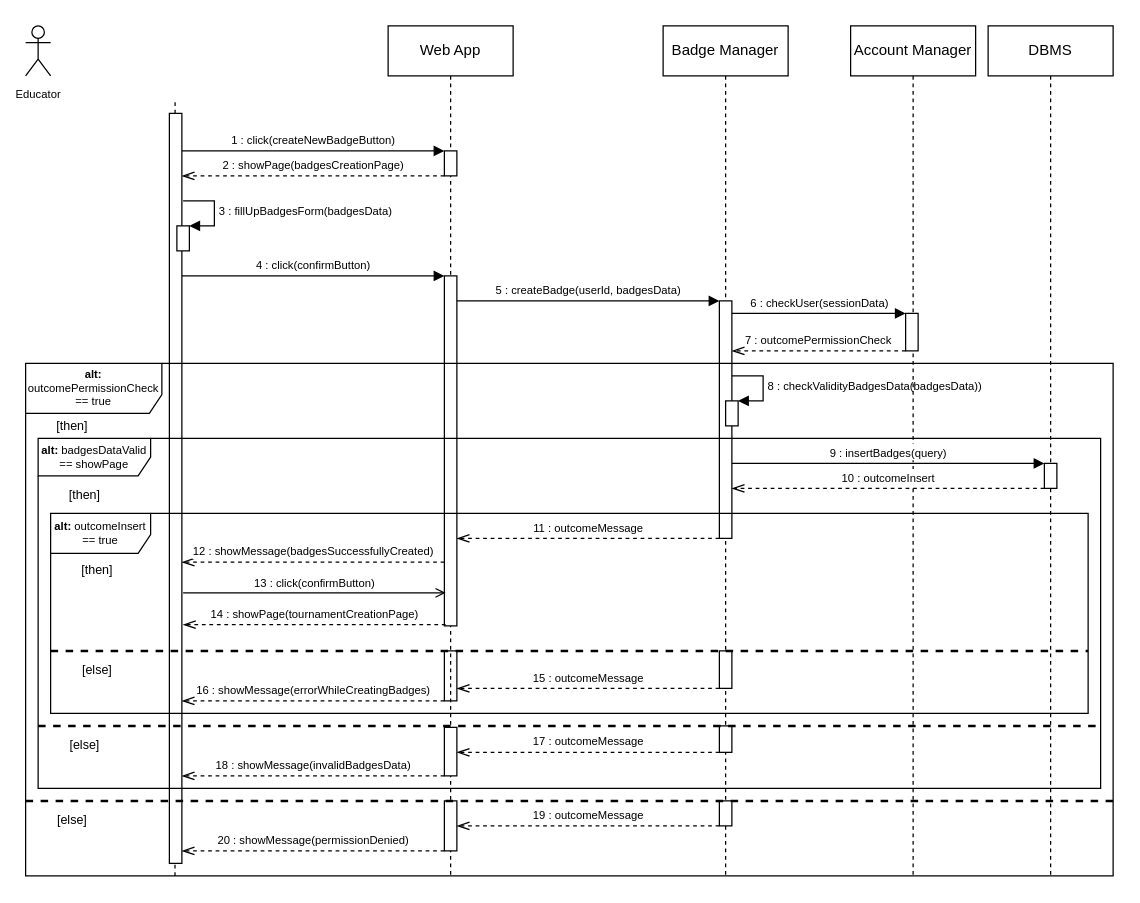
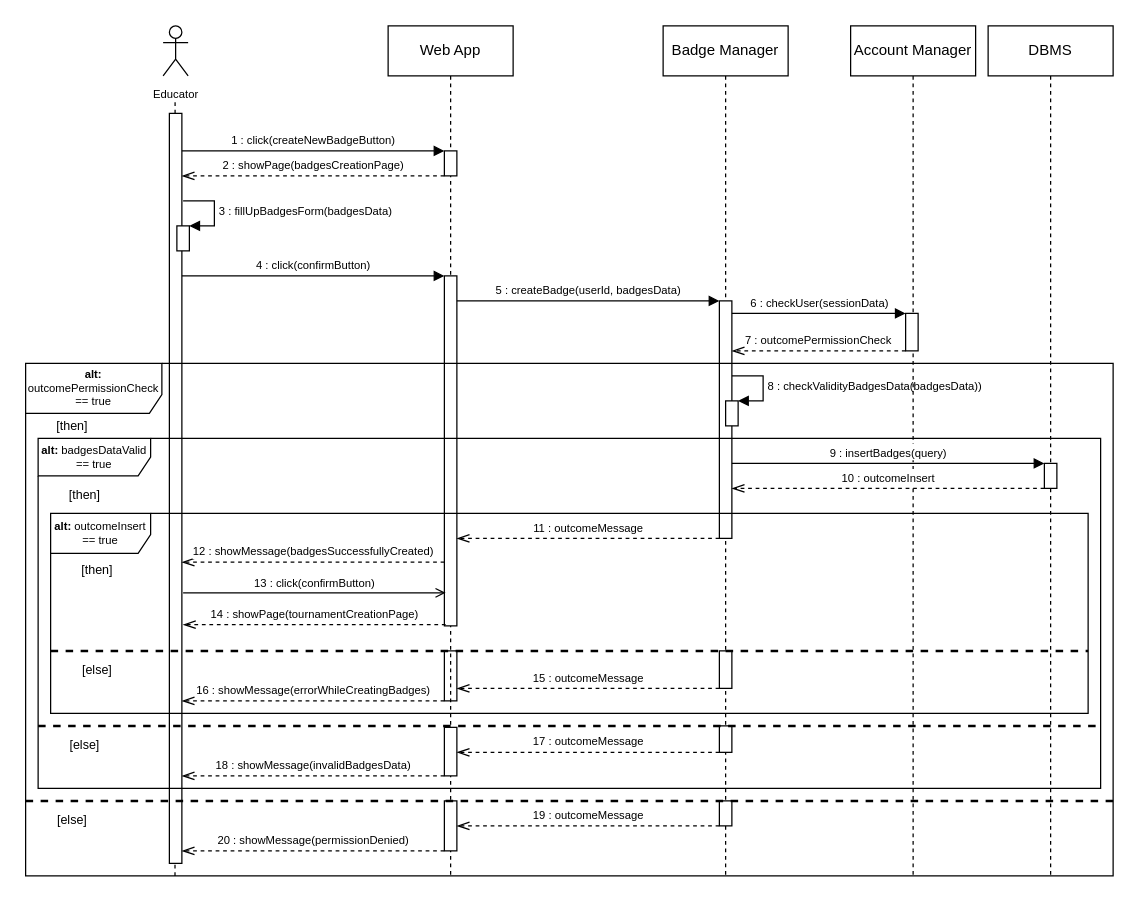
  <mxCell id="0" />
  <mxCell id="1" parent="0" />
  <mxCell id="2" value="Badge Manager" style="shape=umlLifeline;perimeter=lifelinePerimeter;whiteSpace=wrap;html=1;container=1;dropTarget=0;collapsible=0;recursiveResize=0;outlineConnect=0;portConstraint=eastwest;newEdgeStyle={&quot;curved&quot;:0,&quot;rounded&quot;:0};" parent="1" vertex="1"><mxGeometry x="530" y="20" width="100" height="680" as="geometry" /></mxCell>
  <mxCell id="3" value="" style="html=1;points=[];perimeter=orthogonalPerimeter;outlineConnect=0;targetShapes=umlLifeline;portConstraint=eastwest;newEdgeStyle={&quot;edgeStyle&quot;:&quot;elbowEdgeStyle&quot;,&quot;elbow&quot;:&quot;vertical&quot;,&quot;curved&quot;:0,&quot;rounded&quot;:0};" parent="2" vertex="1"><mxGeometry x="45" y="220" width="10" height="190" as="geometry" /></mxCell>
  <mxCell id="4" value="" style="html=1;points=[[0,0,0,0,5],[0,1,0,0,-5],[1,0,0,0,5],[1,1,0,0,-5]];perimeter=orthogonalPerimeter;outlineConnect=0;targetShapes=umlLifeline;portConstraint=eastwest;newEdgeStyle={&quot;curved&quot;:0,&quot;rounded&quot;:0};" parent="2" vertex="1"><mxGeometry x="50" y="300" width="10" height="20" as="geometry" /></mxCell>
  <mxCell id="5" value="&lt;font style=&quot;font-size: 9px;&quot;&gt;8 : checkValidityBadgesData(badgesData))&lt;/font&gt;" style="html=1;align=left;spacingLeft=2;endArrow=block;rounded=0;edgeStyle=orthogonalEdgeStyle;curved=0;rounded=0;" parent="2" target="4" edge="1"><mxGeometry relative="1" as="geometry"><mxPoint x="55" y="280" as="sourcePoint" /><Array as="points"><mxPoint x="80" y="280" /><mxPoint x="80" y="300" /></Array></mxGeometry></mxCell>
  <mxCell id="6" value="" style="html=1;points=[];perimeter=orthogonalPerimeter;outlineConnect=0;targetShapes=umlLifeline;portConstraint=eastwest;newEdgeStyle={&quot;edgeStyle&quot;:&quot;elbowEdgeStyle&quot;,&quot;elbow&quot;:&quot;vertical&quot;,&quot;curved&quot;:0,&quot;rounded&quot;:0};" parent="2" vertex="1"><mxGeometry x="-175" y="500" width="10" height="40" as="geometry" /></mxCell>
  <mxCell id="7" value="&lt;font style=&quot;font-size: 9px;&quot;&gt;16 : showMessage(errorWhileCreatingBadges)&lt;/font&gt;" style="html=1;verticalAlign=bottom;endArrow=openThin;dashed=1;endSize=8;edgeStyle=elbowEdgeStyle;elbow=horizontal;curved=0;rounded=0;endFill=0;" parent="2" source="6" edge="1"><mxGeometry relative="1" as="geometry"><mxPoint x="-385" y="540" as="targetPoint" /><Array as="points"><mxPoint x="-190" y="540" /></Array><mxPoint x="-141" y="610" as="sourcePoint" /></mxGeometry></mxCell>
  <mxCell id="8" value="" style="html=1;points=[];perimeter=orthogonalPerimeter;outlineConnect=0;targetShapes=umlLifeline;portConstraint=eastwest;newEdgeStyle={&quot;edgeStyle&quot;:&quot;elbowEdgeStyle&quot;,&quot;elbow&quot;:&quot;vertical&quot;,&quot;curved&quot;:0,&quot;rounded&quot;:0};" parent="2" vertex="1"><mxGeometry x="45" y="500" width="10" height="30" as="geometry" /></mxCell>
  <mxCell id="9" value="&lt;font style=&quot;font-size: 9px;&quot;&gt;15 : outcomeMessage&lt;/font&gt;" style="html=1;verticalAlign=bottom;endArrow=openThin;dashed=1;endSize=8;edgeStyle=elbowEdgeStyle;elbow=horizontal;curved=0;rounded=0;endFill=0;" parent="2" source="8" target="6" edge="1"><mxGeometry relative="1" as="geometry"><mxPoint x="-126" y="550" as="targetPoint" /><Array as="points"><mxPoint x="-60" y="530" /></Array><mxPoint x="24" y="550" as="sourcePoint" /></mxGeometry></mxCell>
  <mxCell id="10" value="Web App" style="shape=umlLifeline;perimeter=lifelinePerimeter;whiteSpace=wrap;html=1;container=0;dropTarget=0;collapsible=0;recursiveResize=0;outlineConnect=0;portConstraint=eastwest;newEdgeStyle={&quot;edgeStyle&quot;:&quot;elbowEdgeStyle&quot;,&quot;elbow&quot;:&quot;vertical&quot;,&quot;curved&quot;:0,&quot;rounded&quot;:0};" parent="1" vertex="1"><mxGeometry x="310" y="20" width="100" height="680" as="geometry" /></mxCell>
  <mxCell id="11" value="" style="html=1;points=[];perimeter=orthogonalPerimeter;outlineConnect=0;targetShapes=umlLifeline;portConstraint=eastwest;newEdgeStyle={&quot;edgeStyle&quot;:&quot;elbowEdgeStyle&quot;,&quot;elbow&quot;:&quot;vertical&quot;,&quot;curved&quot;:0,&quot;rounded&quot;:0};" parent="10" vertex="1"><mxGeometry x="45" y="200" width="10" height="280" as="geometry" /></mxCell>
  <mxCell id="12" value="" style="html=1;points=[];perimeter=orthogonalPerimeter;outlineConnect=0;targetShapes=umlLifeline;portConstraint=eastwest;newEdgeStyle={&quot;edgeStyle&quot;:&quot;elbowEdgeStyle&quot;,&quot;elbow&quot;:&quot;vertical&quot;,&quot;curved&quot;:0,&quot;rounded&quot;:0};" parent="10" vertex="1"><mxGeometry x="45" y="100" width="10" height="20" as="geometry" /></mxCell>
  <mxCell id="13" value="" style="html=1;points=[];perimeter=orthogonalPerimeter;outlineConnect=0;targetShapes=umlLifeline;portConstraint=eastwest;newEdgeStyle={&quot;edgeStyle&quot;:&quot;elbowEdgeStyle&quot;,&quot;elbow&quot;:&quot;vertical&quot;,&quot;curved&quot;:0,&quot;rounded&quot;:0};" parent="10" vertex="1"><mxGeometry x="265" y="560" width="10" height="21.18" as="geometry" /></mxCell>
  <mxCell id="14" value="" style="html=1;points=[];perimeter=orthogonalPerimeter;outlineConnect=0;targetShapes=umlLifeline;portConstraint=eastwest;newEdgeStyle={&quot;edgeStyle&quot;:&quot;elbowEdgeStyle&quot;,&quot;elbow&quot;:&quot;vertical&quot;,&quot;curved&quot;:0,&quot;rounded&quot;:0};" parent="10" vertex="1"><mxGeometry x="45" y="561.18" width="10" height="38.82" as="geometry" /></mxCell>
  <mxCell id="15" value="&lt;font style=&quot;font-size: 9px;&quot;&gt;17 : outcomeMessage&lt;/font&gt;" style="html=1;verticalAlign=bottom;endArrow=openThin;dashed=1;endSize=8;edgeStyle=elbowEdgeStyle;elbow=horizontal;curved=0;rounded=0;endFill=0;" parent="10" source="13" target="14" edge="1"><mxGeometry relative="1" as="geometry"><mxPoint x="50" y="571.18" as="targetPoint" /><Array as="points"><mxPoint x="150" y="581.18" /></Array><mxPoint x="184" y="628.18" as="sourcePoint" /></mxGeometry></mxCell>
  <mxCell id="16" value="&lt;font style=&quot;font-size: 9px;&quot;&gt;18 : showMessage(invalidBadgesData)&lt;/font&gt;" style="html=1;verticalAlign=bottom;endArrow=openThin;dashed=1;endSize=8;edgeStyle=elbowEdgeStyle;elbow=vertical;curved=0;rounded=0;endFill=0;" parent="10" source="14" edge="1"><mxGeometry relative="1" as="geometry"><mxPoint x="-165" y="600" as="targetPoint" /><Array as="points"><mxPoint x="-20" y="600" /></Array><mxPoint x="75" y="600" as="sourcePoint" /></mxGeometry></mxCell>
  <mxCell id="17" value="DBMS" style="shape=umlLifeline;perimeter=lifelinePerimeter;whiteSpace=wrap;html=1;container=0;dropTarget=0;collapsible=0;recursiveResize=0;outlineConnect=0;portConstraint=eastwest;newEdgeStyle={&quot;curved&quot;:0,&quot;rounded&quot;:0};" parent="1" vertex="1"><mxGeometry x="790" y="20" width="100" height="680" as="geometry" /></mxCell>
- <mxCell id="18" value="&lt;font style=&quot;font-size: 9px;&quot;&gt;Educator&lt;/font&gt;" style="shape=umlActor;verticalLabelPosition=bottom;verticalAlign=top;html=1;outlineConnect=0;" parent="1" vertex="1"><mxGeometry x="20" y="20" width="20" height="40" as="geometry" /></mxCell>
+ <mxCell id="18" value="&lt;font style=&quot;font-size: 9px;&quot;&gt;Educator&lt;/font&gt;" style="shape=umlActor;verticalLabelPosition=bottom;verticalAlign=top;html=1;outlineConnect=0;" parent="1" vertex="1"><mxGeometry x="130" y="20" width="20" height="40" as="geometry" /></mxCell>
  <mxCell id="19" value="" style="endArrow=none;dashed=1;html=1;rounded=0;" parent="1" edge="1"><mxGeometry width="50" height="50" relative="1" as="geometry"><mxPoint x="140" y="110" as="sourcePoint" /><mxPoint x="140" y="100" as="targetPoint" /></mxGeometry></mxCell>
  <mxCell id="20" value="" style="html=1;points=[];perimeter=orthogonalPerimeter;outlineConnect=0;targetShapes=umlLifeline;portConstraint=eastwest;newEdgeStyle={&quot;edgeStyle&quot;:&quot;elbowEdgeStyle&quot;,&quot;elbow&quot;:&quot;vertical&quot;,&quot;curved&quot;:0,&quot;rounded&quot;:0};" parent="1" vertex="1"><mxGeometry x="135" y="90" width="10" height="600" as="geometry" /></mxCell>
  <mxCell id="21" value="&lt;font style=&quot;font-size: 9px;&quot;&gt;1 : click(createNewBadgeButton)&lt;/font&gt;" style="html=1;verticalAlign=bottom;endArrow=block;edgeStyle=elbowEdgeStyle;elbow=vertical;curved=0;rounded=0;" parent="1" source="20" edge="1"><mxGeometry relative="1" as="geometry"><mxPoint x="145" y="120" as="sourcePoint" /><Array as="points"><mxPoint x="250" y="120" /></Array><mxPoint x="355" y="120" as="targetPoint" /></mxGeometry></mxCell>
  <mxCell id="22" value="&lt;font style=&quot;font-size: 9px;&quot;&gt;2 : showPage(badgesCreationPage)&lt;/font&gt;" style="html=1;verticalAlign=bottom;endArrow=openThin;dashed=1;endSize=8;edgeStyle=elbowEdgeStyle;elbow=vertical;curved=0;rounded=0;endFill=0;" parent="1" edge="1"><mxGeometry relative="1" as="geometry"><mxPoint x="145" y="140" as="targetPoint" /><Array as="points"><mxPoint x="235" y="140" /></Array><mxPoint x="355" y="140" as="sourcePoint" /></mxGeometry></mxCell>
  <mxCell id="23" value="Account Manager" style="shape=umlLifeline;perimeter=lifelinePerimeter;whiteSpace=wrap;html=1;container=1;dropTarget=0;collapsible=0;recursiveResize=0;outlineConnect=0;portConstraint=eastwest;newEdgeStyle={&quot;curved&quot;:0,&quot;rounded&quot;:0};" parent="1" vertex="1"><mxGeometry x="680" y="20" width="100" height="680" as="geometry" /></mxCell>
  <mxCell id="24" value="" style="html=1;points=[];perimeter=orthogonalPerimeter;outlineConnect=0;targetShapes=umlLifeline;portConstraint=eastwest;newEdgeStyle={&quot;edgeStyle&quot;:&quot;elbowEdgeStyle&quot;,&quot;elbow&quot;:&quot;vertical&quot;,&quot;curved&quot;:0,&quot;rounded&quot;:0};" parent="23" vertex="1"><mxGeometry x="44" y="230" width="10" height="30" as="geometry" /></mxCell>
  <mxCell id="25" value="&lt;font style=&quot;font-size: 9px;&quot;&gt;5 : createBadge(userId, badgesData)&lt;/font&gt;" style="html=1;verticalAlign=bottom;endArrow=block;edgeStyle=elbowEdgeStyle;elbow=horizontal;curved=0;rounded=0;" parent="1" source="11" target="3" edge="1"><mxGeometry relative="1" as="geometry"><mxPoint x="364" y="250" as="sourcePoint" /><Array as="points"><mxPoint x="479" y="240" /></Array><mxPoint x="544" y="250" as="targetPoint" /><mxPoint as="offset" /></mxGeometry></mxCell>
  <mxCell id="26" value="" style="endArrow=none;dashed=1;html=1;rounded=0;" parent="1" edge="1"><mxGeometry width="50" height="50" relative="1" as="geometry"><mxPoint x="139.57" y="90" as="sourcePoint" /><mxPoint x="139.57" y="80" as="targetPoint" /></mxGeometry></mxCell>
  <mxCell id="27" value="" style="html=1;points=[[0,0,0,0,5],[0,1,0,0,-5],[1,0,0,0,5],[1,1,0,0,-5]];perimeter=orthogonalPerimeter;outlineConnect=0;targetShapes=umlLifeline;portConstraint=eastwest;newEdgeStyle={&quot;curved&quot;:0,&quot;rounded&quot;:0};" parent="1" vertex="1"><mxGeometry x="141" y="180" width="10" height="20" as="geometry" /></mxCell>
  <mxCell id="28" value="&lt;font style=&quot;font-size: 9px;&quot;&gt;3 : fillUpBadgesForm(badgesData)&lt;/font&gt;" style="html=1;align=left;spacingLeft=2;endArrow=block;rounded=0;edgeStyle=orthogonalEdgeStyle;curved=0;rounded=0;" parent="1" target="27" edge="1"><mxGeometry relative="1" as="geometry"><mxPoint x="146" y="160" as="sourcePoint" /><Array as="points"><mxPoint x="171" y="160" /><mxPoint x="171" y="180" /></Array></mxGeometry></mxCell>
  <mxCell id="29" value="&lt;font style=&quot;font-size: 9px;&quot;&gt;4 : click(confirmButton)&lt;/font&gt;" style="html=1;verticalAlign=bottom;endArrow=block;edgeStyle=elbowEdgeStyle;elbow=horizontal;curved=0;rounded=0;" parent="1" source="20" target="11" edge="1"><mxGeometry relative="1" as="geometry"><mxPoint x="145" y="240" as="sourcePoint" /><Array as="points"><mxPoint x="290" y="220" /></Array><mxPoint x="355" y="240" as="targetPoint" /></mxGeometry></mxCell>
  <mxCell id="30" value="&lt;font style=&quot;font-size: 9px;&quot;&gt;20 : showMessage(permissionDenied)&lt;/font&gt;" style="html=1;verticalAlign=bottom;endArrow=openThin;dashed=1;endSize=8;edgeStyle=elbowEdgeStyle;elbow=vertical;curved=0;rounded=0;endFill=0;" parent="1" source="32" edge="1"><mxGeometry relative="1" as="geometry"><mxPoint x="145" y="680" as="targetPoint" /><Array as="points"><mxPoint x="330" y="680" /></Array><mxPoint x="333" y="788.18" as="sourcePoint" /></mxGeometry></mxCell>
  <mxCell id="31" value="" style="html=1;points=[];perimeter=orthogonalPerimeter;outlineConnect=0;targetShapes=umlLifeline;portConstraint=eastwest;newEdgeStyle={&quot;edgeStyle&quot;:&quot;elbowEdgeStyle&quot;,&quot;elbow&quot;:&quot;vertical&quot;,&quot;curved&quot;:0,&quot;rounded&quot;:0};" parent="1" vertex="1"><mxGeometry x="575" y="640" width="10" height="20" as="geometry" /></mxCell>
  <mxCell id="32" value="" style="html=1;points=[];perimeter=orthogonalPerimeter;outlineConnect=0;targetShapes=umlLifeline;portConstraint=eastwest;newEdgeStyle={&quot;edgeStyle&quot;:&quot;elbowEdgeStyle&quot;,&quot;elbow&quot;:&quot;vertical&quot;,&quot;curved&quot;:0,&quot;rounded&quot;:0};" parent="1" vertex="1"><mxGeometry x="355" y="640" width="10" height="40" as="geometry" /></mxCell>
  <mxCell id="33" value="&lt;font style=&quot;font-size: 9px;&quot;&gt;19 : outcomeMessage&lt;/font&gt;" style="html=1;verticalAlign=bottom;endArrow=openThin;dashed=1;endSize=8;edgeStyle=elbowEdgeStyle;elbow=vertical;curved=0;rounded=0;endFill=0;" parent="1" source="31" target="32" edge="1"><mxGeometry relative="1" as="geometry"><mxPoint x="364" y="758.18" as="targetPoint" /><Array as="points"><mxPoint x="450" y="660" /></Array><mxPoint x="494" y="758.18" as="sourcePoint" /></mxGeometry></mxCell>
  <mxCell id="34" value="&lt;p style=&quot;line-height: 120%; font-size: 9px;&quot;&gt;&lt;b&gt;alt: &lt;/b&gt;outcomePermissionCheck == true&lt;/p&gt;" style="shape=umlFrame;whiteSpace=wrap;html=1;pointerEvents=0;width=109;height=40;verticalAlign=middle;horizontal=1;labelPosition=center;verticalLabelPosition=middle;align=center;" parent="1" vertex="1"><mxGeometry x="20" y="290" width="870" height="410" as="geometry" /></mxCell>
  <mxCell id="35" value="[then]" style="text;html=1;strokeColor=none;fillColor=none;align=center;verticalAlign=middle;whiteSpace=wrap;rounded=0;fontSize=10;" parent="1" vertex="1"><mxGeometry x="40" y="335" width="35" height="10" as="geometry" /></mxCell>
  <mxCell id="36" value="[else]" style="text;html=1;strokeColor=none;fillColor=none;align=center;verticalAlign=middle;whiteSpace=wrap;rounded=0;fontSize=10;" parent="1" vertex="1"><mxGeometry x="50" y="590" width="35" height="10" as="geometry" /></mxCell>
  <mxCell id="37" value="[then]" style="text;html=1;strokeColor=none;fillColor=none;align=center;verticalAlign=middle;whiteSpace=wrap;rounded=0;fontSize=10;" parent="1" vertex="1"><mxGeometry x="60" y="450" width="35" height="10" as="geometry" /></mxCell>
  <mxCell id="38" value="&lt;font style=&quot;font-size: 9px;&quot;&gt;11 : outcomeMessage&lt;/font&gt;" style="html=1;verticalAlign=bottom;endArrow=openThin;dashed=1;endSize=8;edgeStyle=elbowEdgeStyle;elbow=horizontal;curved=0;rounded=0;endFill=0;" parent="1" source="3" target="11" edge="1"><mxGeometry relative="1" as="geometry"><mxPoint x="364" y="680" as="targetPoint" /><Array as="points"><mxPoint x="560" y="430" /></Array><mxPoint x="544" y="680" as="sourcePoint" /></mxGeometry></mxCell>
  <mxCell id="39" value="&lt;font style=&quot;font-size: 9px;&quot;&gt;12 : showMessage(badgesSuccessfullyCreated)&lt;/font&gt;" style="html=1;verticalAlign=bottom;endArrow=openThin;dashed=1;endSize=8;edgeStyle=elbowEdgeStyle;elbow=vertical;curved=0;rounded=0;endFill=0;" parent="1" edge="1"><mxGeometry relative="1" as="geometry"><mxPoint x="145" y="449" as="targetPoint" /><Array as="points"><mxPoint x="350" y="449" /></Array><mxPoint x="355" y="449" as="sourcePoint" /></mxGeometry></mxCell>
  <mxCell id="40" value="[else]" style="text;html=1;strokeColor=none;fillColor=none;align=center;verticalAlign=middle;whiteSpace=wrap;rounded=0;fontSize=10;" parent="1" vertex="1"><mxGeometry x="60" y="530" width="35" height="10" as="geometry" /></mxCell>
  <mxCell id="41" value="" style="endArrow=none;dashed=1;html=1;rounded=0;" parent="1" edge="1"><mxGeometry width="50" height="50" relative="1" as="geometry"><mxPoint x="139.5" y="700" as="sourcePoint" /><mxPoint x="139.5" y="690" as="targetPoint" /></mxGeometry></mxCell>
  <mxCell id="42" value="" style="html=1;points=[];perimeter=orthogonalPerimeter;outlineConnect=0;targetShapes=umlLifeline;portConstraint=eastwest;newEdgeStyle={&quot;edgeStyle&quot;:&quot;elbowEdgeStyle&quot;,&quot;elbow&quot;:&quot;vertical&quot;,&quot;curved&quot;:0,&quot;rounded&quot;:0};" parent="1" vertex="1"><mxGeometry x="835" y="370" width="10" height="20" as="geometry" /></mxCell>
  <mxCell id="43" value="&lt;font style=&quot;font-size: 9px;&quot;&gt;9 : insertBadges(query)&lt;/font&gt;" style="html=1;verticalAlign=bottom;endArrow=block;edgeStyle=elbowEdgeStyle;elbow=vertical;curved=0;rounded=0;" parent="1" target="42" edge="1"><mxGeometry relative="1" as="geometry"><mxPoint x="585" y="370" as="sourcePoint" /><Array as="points"><mxPoint x="760" y="370" /></Array><mxPoint x="1000" y="380" as="targetPoint" /><mxPoint as="offset" /></mxGeometry></mxCell>
  <mxCell id="44" value="&lt;font style=&quot;font-size: 9px;&quot;&gt;10 : outcomeInsert&lt;/font&gt;" style="html=1;verticalAlign=bottom;endArrow=openThin;dashed=1;endSize=8;edgeStyle=elbowEdgeStyle;elbow=horizontal;curved=0;rounded=0;endFill=0;" parent="1" source="42" edge="1"><mxGeometry relative="1" as="geometry"><mxPoint x="585" y="390" as="targetPoint" /><Array as="points"><mxPoint x="790" y="390" /></Array><mxPoint x="995" y="390" as="sourcePoint" /></mxGeometry></mxCell>
  <mxCell id="45" value="&lt;p style=&quot;line-height: 120%; font-size: 9px;&quot;&gt;&lt;b&gt;alt: &lt;/b&gt;outcomeInsert == true&lt;/p&gt;" style="shape=umlFrame;whiteSpace=wrap;html=1;pointerEvents=0;width=80;height=32;verticalAlign=middle;horizontal=1;labelPosition=center;verticalLabelPosition=middle;align=center;" parent="1" vertex="1"><mxGeometry x="40" y="410" width="830" height="160" as="geometry" /></mxCell>
- <mxCell id="46" value="&lt;p style=&quot;line-height: 120%; font-size: 9px;&quot;&gt;&lt;b&gt;alt: &lt;/b&gt;badgesDataValid == showPage&lt;/p&gt;" style="shape=umlFrame;whiteSpace=wrap;html=1;pointerEvents=0;width=90;height=30;verticalAlign=middle;horizontal=1;labelPosition=center;verticalLabelPosition=middle;align=center;" parent="1" vertex="1"><mxGeometry x="30" y="350" width="850" height="280" as="geometry" /></mxCell>
+ <mxCell id="46" value="&lt;p style=&quot;line-height: 120%; font-size: 9px;&quot;&gt;&lt;b&gt;alt: &lt;/b&gt;badgesDataValid == true&lt;/p&gt;" style="shape=umlFrame;whiteSpace=wrap;html=1;pointerEvents=0;width=90;height=30;verticalAlign=middle;horizontal=1;labelPosition=center;verticalLabelPosition=middle;align=center;" parent="1" vertex="1"><mxGeometry x="30" y="350" width="850" height="280" as="geometry" /></mxCell>
  <mxCell id="47" value="[then]" style="text;html=1;strokeColor=none;fillColor=none;align=center;verticalAlign=middle;whiteSpace=wrap;rounded=0;fontSize=10;" parent="1" vertex="1"><mxGeometry x="50" y="390" width="35" height="10" as="geometry" /></mxCell>
  <mxCell id="48" value="" style="endArrow=none;dashed=1;html=1;rounded=0;strokeWidth=2;" parent="1" edge="1"><mxGeometry width="50" height="50" relative="1" as="geometry"><mxPoint x="30" y="580" as="sourcePoint" /><mxPoint x="880" y="580" as="targetPoint" /></mxGeometry></mxCell>
  <mxCell id="49" value="" style="endArrow=none;dashed=1;html=1;rounded=0;strokeWidth=2;" parent="1" edge="1"><mxGeometry width="50" height="50" relative="1" as="geometry"><mxPoint x="40" y="520" as="sourcePoint" /><mxPoint x="870" y="520" as="targetPoint" /></mxGeometry></mxCell>
  <mxCell id="50" value="[else]" style="text;html=1;strokeColor=none;fillColor=none;align=center;verticalAlign=middle;whiteSpace=wrap;rounded=0;fontSize=10;" parent="1" vertex="1"><mxGeometry x="40" y="650" width="35" height="10" as="geometry" /></mxCell>
  <mxCell id="51" value="&lt;font style=&quot;font-size: 9px;&quot;&gt;13 : click(confirmButton)&lt;/font&gt;" style="html=1;verticalAlign=bottom;endArrow=open;edgeStyle=elbowEdgeStyle;elbow=horizontal;curved=0;rounded=0;endFill=0;" parent="1" edge="1"><mxGeometry relative="1" as="geometry"><mxPoint x="146" y="473.58" as="sourcePoint" /><Array as="points"><mxPoint x="260" y="473.58" /></Array><mxPoint x="356" y="473.58" as="targetPoint" /></mxGeometry></mxCell>
  <mxCell id="52" value="&lt;font style=&quot;font-size: 9px;&quot;&gt;14 : showPage(tournamentCreationPage)&lt;/font&gt;" style="html=1;verticalAlign=bottom;endArrow=openThin;dashed=1;endSize=8;edgeStyle=elbowEdgeStyle;elbow=vertical;curved=0;rounded=0;endFill=0;" parent="1" edge="1"><mxGeometry relative="1" as="geometry"><mxPoint x="146" y="499" as="targetPoint" /><Array as="points"><mxPoint x="236" y="499" /></Array><mxPoint x="356" y="499" as="sourcePoint" /></mxGeometry></mxCell>
  <mxCell id="53" value="" style="endArrow=none;dashed=1;html=1;rounded=0;strokeWidth=2;" parent="1" edge="1"><mxGeometry width="50" height="50" relative="1" as="geometry"><mxPoint x="20" y="640" as="sourcePoint" /><mxPoint x="890" y="640" as="targetPoint" /></mxGeometry></mxCell>
  <mxCell id="54" value="&lt;font style=&quot;font-size: 9px;&quot;&gt;6 : checkUser(sessionData)&lt;/font&gt;" style="html=1;verticalAlign=bottom;endArrow=block;edgeStyle=elbowEdgeStyle;elbow=vertical;curved=0;rounded=0;" parent="1" source="3" target="24" edge="1"><mxGeometry x="-0.0" relative="1" as="geometry"><mxPoint x="575" y="250" as="sourcePoint" /><Array as="points"><mxPoint x="680" y="250" /></Array><mxPoint x="690" y="270" as="targetPoint" /><mxPoint as="offset" /></mxGeometry></mxCell>
  <mxCell id="55" value="&lt;font style=&quot;font-size: 9px;&quot;&gt;7 : outcomePermissionCheck&lt;/font&gt;" style="html=1;verticalAlign=bottom;endArrow=openThin;dashed=1;endSize=8;edgeStyle=elbowEdgeStyle;elbow=horizontal;curved=0;rounded=0;endFill=0;" parent="1" source="24" target="3" edge="1"><mxGeometry relative="1" as="geometry"><mxPoint x="575" y="280" as="targetPoint" /><Array as="points"><mxPoint x="630" y="280" /></Array><mxPoint x="695" y="280" as="sourcePoint" /></mxGeometry></mxCell>
